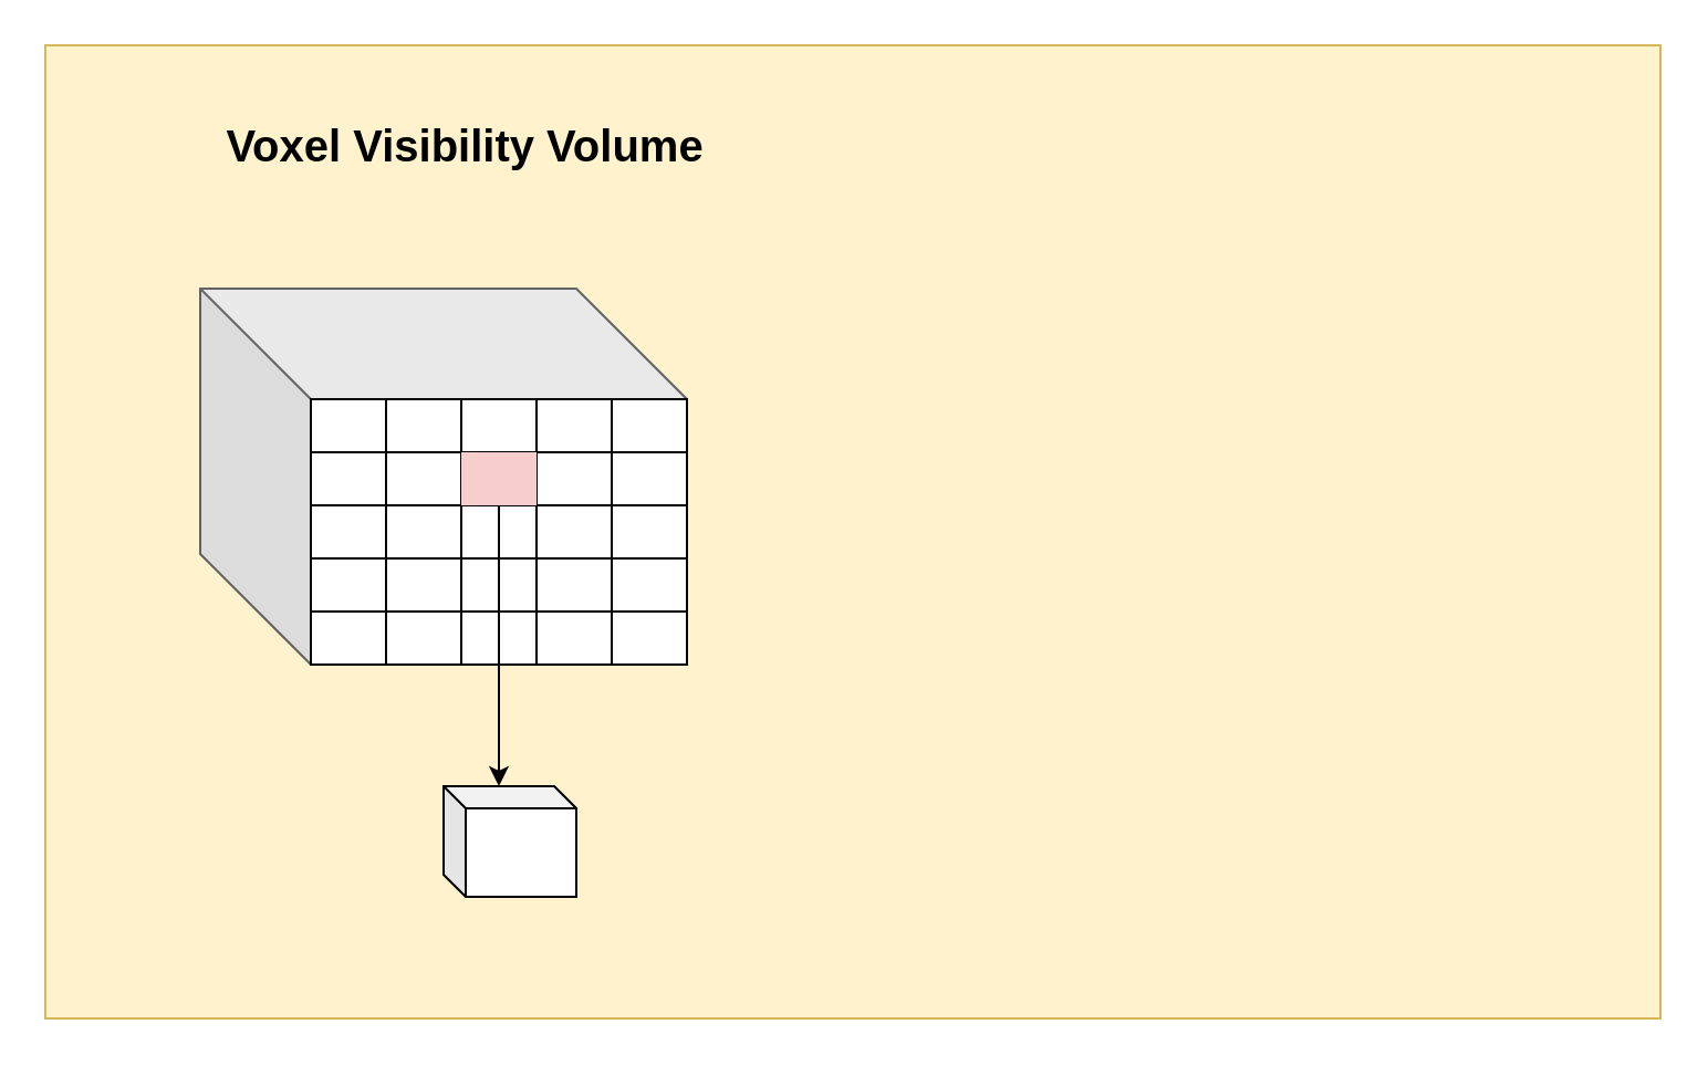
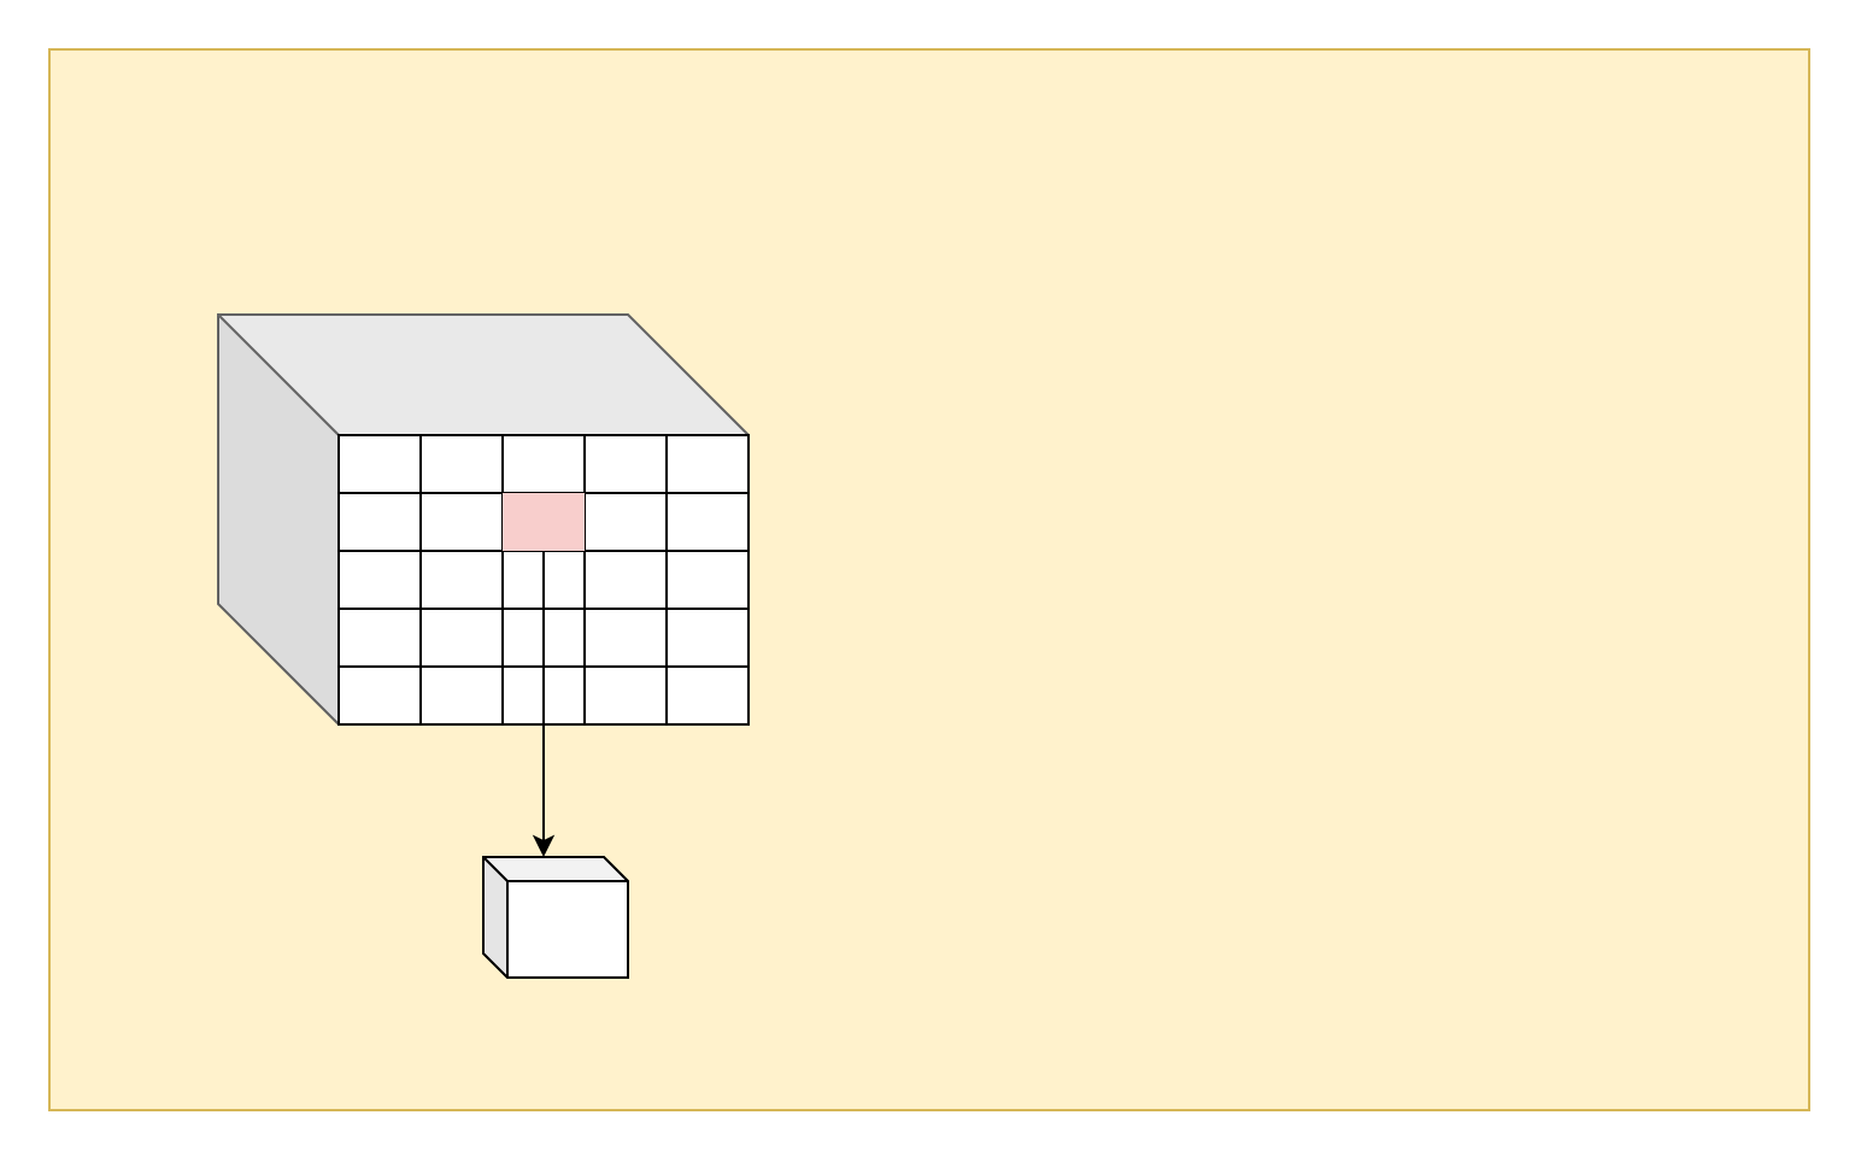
  <mxCell id="0" />
  <mxCell id="1" parent="0" />
  <mxCell id="2" value="" style="rounded=0;whiteSpace=wrap;html=1;fillColor=#fff2cc;strokeColor=#d6b656;" parent="1" vertex="1"><mxGeometry x="20" y="20" width="730" height="440" as="geometry" /></mxCell>
  <mxCell id="3" value="" style="shape=cube;whiteSpace=wrap;html=1;boundedLbl=1;backgroundOutline=1;darkOpacity=0.05;darkOpacity2=0.1;size=50;container=0;fillColor=#f5f5f5;strokeColor=#666666;fontColor=#333333;" parent="1" vertex="1"><mxGeometry x="90" y="130" width="220" height="170" as="geometry" /></mxCell>
  <mxCell id="4" value="" style="shape=table;startSize=0;container=1;collapsible=0;childLayout=tableLayout;fontSize=16;" parent="1" vertex="1"><mxGeometry x="140" y="180" width="170" height="120" as="geometry" /></mxCell>
  <mxCell id="5" value="" style="shape=tableRow;horizontal=0;startSize=0;swimlaneHead=0;swimlaneBody=0;strokeColor=inherit;top=0;left=0;bottom=0;right=0;collapsible=0;dropTarget=0;fillColor=none;points=[[0,0.5],[1,0.5]];portConstraint=eastwest;fontSize=16;" parent="4" vertex="1"><mxGeometry width="170" height="24" as="geometry" /></mxCell>
  <mxCell id="6" value="" style="shape=partialRectangle;html=1;whiteSpace=wrap;connectable=0;strokeColor=inherit;overflow=hidden;fillColor=none;top=0;left=0;bottom=0;right=0;pointerEvents=1;fontSize=16;" parent="5" vertex="1"><mxGeometry width="34" height="24" as="geometry"><mxRectangle width="34" height="24" as="alternateBounds" /></mxGeometry></mxCell>
  <mxCell id="7" value="" style="shape=partialRectangle;html=1;whiteSpace=wrap;connectable=0;strokeColor=inherit;overflow=hidden;fillColor=none;top=0;left=0;bottom=0;right=0;pointerEvents=1;fontSize=16;" parent="5" vertex="1"><mxGeometry x="34" width="34" height="24" as="geometry"><mxRectangle width="34" height="24" as="alternateBounds" /></mxGeometry></mxCell>
  <mxCell id="8" value="" style="shape=partialRectangle;html=1;whiteSpace=wrap;connectable=0;strokeColor=inherit;overflow=hidden;fillColor=none;top=0;left=0;bottom=0;right=0;pointerEvents=1;fontSize=16;" parent="5" vertex="1"><mxGeometry x="68" width="34" height="24" as="geometry"><mxRectangle width="34" height="24" as="alternateBounds" /></mxGeometry></mxCell>
  <mxCell id="9" style="shape=partialRectangle;html=1;whiteSpace=wrap;connectable=0;strokeColor=inherit;overflow=hidden;fillColor=none;top=0;left=0;bottom=0;right=0;pointerEvents=1;fontSize=16;" parent="5" vertex="1"><mxGeometry x="102" width="34" height="24" as="geometry"><mxRectangle width="34" height="24" as="alternateBounds" /></mxGeometry></mxCell>
  <mxCell id="10" style="shape=partialRectangle;html=1;whiteSpace=wrap;connectable=0;strokeColor=inherit;overflow=hidden;fillColor=none;top=0;left=0;bottom=0;right=0;pointerEvents=1;fontSize=16;" parent="5" vertex="1"><mxGeometry x="136" width="34" height="24" as="geometry"><mxRectangle width="34" height="24" as="alternateBounds" /></mxGeometry></mxCell>
  <mxCell id="11" style="shape=tableRow;horizontal=0;startSize=0;swimlaneHead=0;swimlaneBody=0;strokeColor=inherit;top=0;left=0;bottom=0;right=0;collapsible=0;dropTarget=0;fillColor=none;points=[[0,0.5],[1,0.5]];portConstraint=eastwest;fontSize=16;" parent="4" vertex="1"><mxGeometry y="24" width="170" height="24" as="geometry" /></mxCell>
  <mxCell id="12" style="shape=partialRectangle;html=1;whiteSpace=wrap;connectable=0;strokeColor=inherit;overflow=hidden;fillColor=none;top=0;left=0;bottom=0;right=0;pointerEvents=1;fontSize=16;" parent="11" vertex="1"><mxGeometry width="34" height="24" as="geometry"><mxRectangle width="34" height="24" as="alternateBounds" /></mxGeometry></mxCell>
  <mxCell id="13" style="shape=partialRectangle;html=1;whiteSpace=wrap;connectable=0;strokeColor=inherit;overflow=hidden;fillColor=none;top=0;left=0;bottom=0;right=0;pointerEvents=1;fontSize=16;" parent="11" vertex="1"><mxGeometry x="34" width="34" height="24" as="geometry"><mxRectangle width="34" height="24" as="alternateBounds" /></mxGeometry></mxCell>
  <mxCell id="14" style="shape=partialRectangle;html=1;whiteSpace=wrap;connectable=0;strokeColor=#b85450;overflow=hidden;fillColor=#f8cecc;top=0;left=0;bottom=0;right=0;pointerEvents=1;fontSize=16;" parent="11" vertex="1"><mxGeometry x="68" width="34" height="24" as="geometry"><mxRectangle width="34" height="24" as="alternateBounds" /></mxGeometry></mxCell>
  <mxCell id="15" style="shape=partialRectangle;html=1;whiteSpace=wrap;connectable=0;strokeColor=inherit;overflow=hidden;fillColor=none;top=0;left=0;bottom=0;right=0;pointerEvents=1;fontSize=16;" parent="11" vertex="1"><mxGeometry x="102" width="34" height="24" as="geometry"><mxRectangle width="34" height="24" as="alternateBounds" /></mxGeometry></mxCell>
  <mxCell id="16" style="shape=partialRectangle;html=1;whiteSpace=wrap;connectable=0;strokeColor=inherit;overflow=hidden;fillColor=none;top=0;left=0;bottom=0;right=0;pointerEvents=1;fontSize=16;" parent="11" vertex="1"><mxGeometry x="136" width="34" height="24" as="geometry"><mxRectangle width="34" height="24" as="alternateBounds" /></mxGeometry></mxCell>
  <mxCell id="17" style="shape=tableRow;horizontal=0;startSize=0;swimlaneHead=0;swimlaneBody=0;strokeColor=inherit;top=0;left=0;bottom=0;right=0;collapsible=0;dropTarget=0;fillColor=none;points=[[0,0.5],[1,0.5]];portConstraint=eastwest;fontSize=16;" parent="4" vertex="1"><mxGeometry y="48" width="170" height="24" as="geometry" /></mxCell>
  <mxCell id="18" style="shape=partialRectangle;html=1;whiteSpace=wrap;connectable=0;strokeColor=inherit;overflow=hidden;fillColor=none;top=0;left=0;bottom=0;right=0;pointerEvents=1;fontSize=16;" parent="17" vertex="1"><mxGeometry width="34" height="24" as="geometry"><mxRectangle width="34" height="24" as="alternateBounds" /></mxGeometry></mxCell>
  <mxCell id="19" style="shape=partialRectangle;html=1;whiteSpace=wrap;connectable=0;strokeColor=inherit;overflow=hidden;fillColor=none;top=0;left=0;bottom=0;right=0;pointerEvents=1;fontSize=16;" parent="17" vertex="1"><mxGeometry x="34" width="34" height="24" as="geometry"><mxRectangle width="34" height="24" as="alternateBounds" /></mxGeometry></mxCell>
  <mxCell id="20" style="shape=partialRectangle;html=1;whiteSpace=wrap;connectable=0;strokeColor=inherit;overflow=hidden;fillColor=none;top=0;left=0;bottom=0;right=0;pointerEvents=1;fontSize=16;" parent="17" vertex="1"><mxGeometry x="68" width="34" height="24" as="geometry"><mxRectangle width="34" height="24" as="alternateBounds" /></mxGeometry></mxCell>
  <mxCell id="21" style="shape=partialRectangle;html=1;whiteSpace=wrap;connectable=0;strokeColor=inherit;overflow=hidden;fillColor=none;top=0;left=0;bottom=0;right=0;pointerEvents=1;fontSize=16;" parent="17" vertex="1"><mxGeometry x="102" width="34" height="24" as="geometry"><mxRectangle width="34" height="24" as="alternateBounds" /></mxGeometry></mxCell>
  <mxCell id="22" style="shape=partialRectangle;html=1;whiteSpace=wrap;connectable=0;strokeColor=inherit;overflow=hidden;fillColor=none;top=0;left=0;bottom=0;right=0;pointerEvents=1;fontSize=16;" parent="17" vertex="1"><mxGeometry x="136" width="34" height="24" as="geometry"><mxRectangle width="34" height="24" as="alternateBounds" /></mxGeometry></mxCell>
  <mxCell id="23" value="" style="shape=tableRow;horizontal=0;startSize=0;swimlaneHead=0;swimlaneBody=0;strokeColor=inherit;top=0;left=0;bottom=0;right=0;collapsible=0;dropTarget=0;fillColor=none;points=[[0,0.5],[1,0.5]];portConstraint=eastwest;fontSize=16;" parent="4" vertex="1"><mxGeometry y="72" width="170" height="24" as="geometry" /></mxCell>
  <mxCell id="24" value="" style="shape=partialRectangle;html=1;whiteSpace=wrap;connectable=0;strokeColor=inherit;overflow=hidden;fillColor=none;top=0;left=0;bottom=0;right=0;pointerEvents=1;fontSize=16;" parent="23" vertex="1"><mxGeometry width="34" height="24" as="geometry"><mxRectangle width="34" height="24" as="alternateBounds" /></mxGeometry></mxCell>
  <mxCell id="25" value="" style="shape=partialRectangle;html=1;whiteSpace=wrap;connectable=0;strokeColor=inherit;overflow=hidden;fillColor=none;top=0;left=0;bottom=0;right=0;pointerEvents=1;fontSize=16;" parent="23" vertex="1"><mxGeometry x="34" width="34" height="24" as="geometry"><mxRectangle width="34" height="24" as="alternateBounds" /></mxGeometry></mxCell>
  <mxCell id="26" value="" style="shape=partialRectangle;html=1;whiteSpace=wrap;connectable=0;strokeColor=inherit;overflow=hidden;fillColor=none;top=0;left=0;bottom=0;right=0;pointerEvents=1;fontSize=16;" parent="23" vertex="1"><mxGeometry x="68" width="34" height="24" as="geometry"><mxRectangle width="34" height="24" as="alternateBounds" /></mxGeometry></mxCell>
  <mxCell id="27" style="shape=partialRectangle;html=1;whiteSpace=wrap;connectable=0;strokeColor=inherit;overflow=hidden;fillColor=none;top=0;left=0;bottom=0;right=0;pointerEvents=1;fontSize=16;" parent="23" vertex="1"><mxGeometry x="102" width="34" height="24" as="geometry"><mxRectangle width="34" height="24" as="alternateBounds" /></mxGeometry></mxCell>
  <mxCell id="28" style="shape=partialRectangle;html=1;whiteSpace=wrap;connectable=0;strokeColor=inherit;overflow=hidden;fillColor=none;top=0;left=0;bottom=0;right=0;pointerEvents=1;fontSize=16;" parent="23" vertex="1"><mxGeometry x="136" width="34" height="24" as="geometry"><mxRectangle width="34" height="24" as="alternateBounds" /></mxGeometry></mxCell>
  <mxCell id="29" value="" style="shape=tableRow;horizontal=0;startSize=0;swimlaneHead=0;swimlaneBody=0;strokeColor=inherit;top=0;left=0;bottom=0;right=0;collapsible=0;dropTarget=0;fillColor=none;points=[[0,0.5],[1,0.5]];portConstraint=eastwest;fontSize=16;" parent="4" vertex="1"><mxGeometry y="96" width="170" height="24" as="geometry" /></mxCell>
  <mxCell id="30" value="" style="shape=partialRectangle;html=1;whiteSpace=wrap;connectable=0;strokeColor=inherit;overflow=hidden;fillColor=none;top=0;left=0;bottom=0;right=0;pointerEvents=1;fontSize=16;" parent="29" vertex="1"><mxGeometry width="34" height="24" as="geometry"><mxRectangle width="34" height="24" as="alternateBounds" /></mxGeometry></mxCell>
  <mxCell id="31" value="" style="shape=partialRectangle;html=1;whiteSpace=wrap;connectable=0;strokeColor=inherit;overflow=hidden;fillColor=none;top=0;left=0;bottom=0;right=0;pointerEvents=1;fontSize=16;" parent="29" vertex="1"><mxGeometry x="34" width="34" height="24" as="geometry"><mxRectangle width="34" height="24" as="alternateBounds" /></mxGeometry></mxCell>
  <mxCell id="32" value="" style="shape=partialRectangle;html=1;whiteSpace=wrap;connectable=0;strokeColor=inherit;overflow=hidden;fillColor=none;top=0;left=0;bottom=0;right=0;pointerEvents=1;fontSize=16;" parent="29" vertex="1"><mxGeometry x="68" width="34" height="24" as="geometry"><mxRectangle width="34" height="24" as="alternateBounds" /></mxGeometry></mxCell>
  <mxCell id="33" style="shape=partialRectangle;html=1;whiteSpace=wrap;connectable=0;strokeColor=inherit;overflow=hidden;fillColor=none;top=0;left=0;bottom=0;right=0;pointerEvents=1;fontSize=16;" parent="29" vertex="1"><mxGeometry x="102" width="34" height="24" as="geometry"><mxRectangle width="34" height="24" as="alternateBounds" /></mxGeometry></mxCell>
  <mxCell id="34" style="shape=partialRectangle;html=1;whiteSpace=wrap;connectable=0;strokeColor=inherit;overflow=hidden;fillColor=none;top=0;left=0;bottom=0;right=0;pointerEvents=1;fontSize=16;" parent="29" vertex="1"><mxGeometry x="136" width="34" height="24" as="geometry"><mxRectangle width="34" height="24" as="alternateBounds" /></mxGeometry></mxCell>
- <mxCell id="35" value="Voxel Visibility Volume" style="text;html=1;align=center;verticalAlign=middle;whiteSpace=wrap;rounded=0;fontStyle=1;fontSize=20;" parent="1" vertex="1"><mxGeometry x="100" y="50" width="220" height="30" as="geometry" /></mxCell>
  <mxCell id="36" value="" style="shape=cube;whiteSpace=wrap;html=1;boundedLbl=1;backgroundOutline=1;darkOpacity=0.05;darkOpacity2=0.1;size=10;container=0;" parent="1" vertex="1"><mxGeometry x="200" y="355" width="60" height="50" as="geometry" /></mxCell>
  <mxCell id="37" value="" style="endArrow=classic;html=1;rounded=0;entryX=0;entryY=0;entryDx=25;entryDy=0;entryPerimeter=0;" parent="1" source="11" target="36" edge="1"><mxGeometry width="50" height="50" relative="1" as="geometry"><mxPoint x="270" y="380" as="sourcePoint" /><mxPoint x="320" y="330" as="targetPoint" /></mxGeometry></mxCell>
